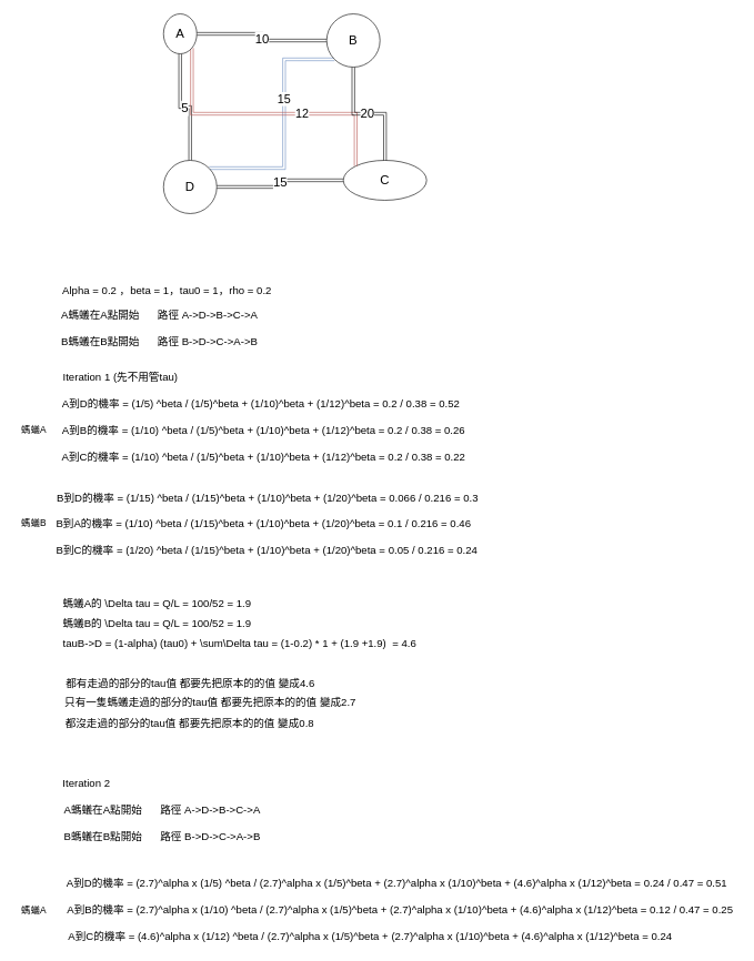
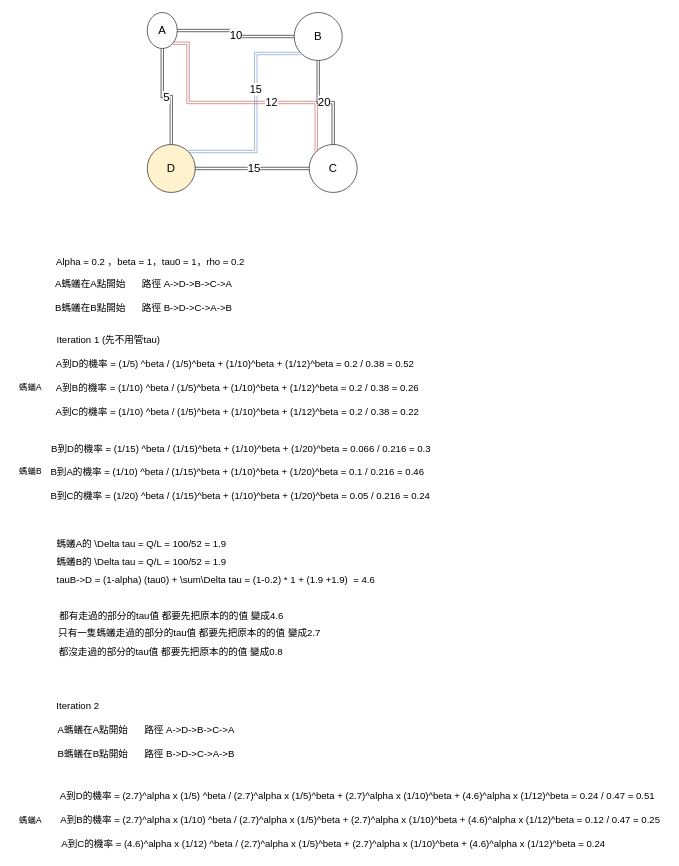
  <mxCell id="0" />
  <mxCell id="1" parent="0" />
  <mxCell id="2" style="edgeStyle=orthogonalEdgeStyle;rounded=0;orthogonalLoop=1;jettySize=auto;html=1;entryX=0.5;entryY=1;entryDx=0;entryDy=0;shape=link;fontSize=19;" parent="1" source="6" target="14" edge="1"><mxGeometry relative="1" as="geometry" /></mxCell>
  <mxCell id="3" value="5" style="edgeLabel;html=1;align=center;verticalAlign=middle;resizable=0;points=[];fontSize=19;" parent="2" vertex="1" connectable="0"><mxGeometry x="0.014" y="1" relative="1" as="geometry"><mxPoint as="offset" /></mxGeometry></mxCell>
  <mxCell id="4" style="edgeStyle=orthogonalEdgeStyle;rounded=0;orthogonalLoop=1;jettySize=auto;html=1;exitX=1;exitY=0;exitDx=0;exitDy=0;entryX=0;entryY=1;entryDx=0;entryDy=0;fillColor=#dae8fc;strokeColor=#6c8ebf;shape=link;" edge="1" parent="1" source="6" target="17"><mxGeometry relative="1" as="geometry"><Array as="points"><mxPoint x="426" y="252" /><mxPoint x="426" y="88" /></Array></mxGeometry></mxCell>
  <mxCell id="5" value="&lt;font style=&quot;font-size: 18px;&quot;&gt;15&lt;/font&gt;" style="edgeLabel;html=1;align=center;verticalAlign=middle;resizable=0;points=[];" vertex="1" connectable="0" parent="4"><mxGeometry x="0.234" y="1" relative="1" as="geometry"><mxPoint as="offset" /></mxGeometry></mxCell>
- <mxCell id="6" value="D" style="ellipse;whiteSpace=wrap;html=1;aspect=fixed;fontSize=19;" parent="1" vertex="1"><mxGeometry x="245" y="240" width="80" height="80" as="geometry" /></mxCell>
+ <mxCell id="6" value="D" style="ellipse;whiteSpace=wrap;html=1;aspect=fixed;fontSize=19;fillColor=#fff2cc;" parent="1" vertex="1"><mxGeometry x="245" y="240" width="80" height="80" as="geometry" /></mxCell>
  <mxCell id="7" style="edgeStyle=orthogonalEdgeStyle;rounded=0;orthogonalLoop=1;jettySize=auto;html=1;entryX=1;entryY=0.5;entryDx=0;entryDy=0;shape=link;fontSize=19;" parent="1" source="9" target="6" edge="1"><mxGeometry relative="1" as="geometry" /></mxCell>
  <mxCell id="8" value="15" style="edgeLabel;html=1;align=center;verticalAlign=middle;resizable=0;points=[];fontSize=19;" parent="7" vertex="1" connectable="0"><mxGeometry x="-0.021" y="-1" relative="1" as="geometry"><mxPoint as="offset" /></mxGeometry></mxCell>
- <mxCell id="9" value="C" style="ellipse;whiteSpace=wrap;html=1;aspect=fixed;fontSize=19;" parent="1" vertex="1"><mxGeometry x="515" y="240" width="125" height="60" as="geometry" /></mxCell>
+ <mxCell id="9" value="C" style="ellipse;whiteSpace=wrap;html=1;aspect=fixed;fontSize=19;" parent="1" vertex="1"><mxGeometry x="515" y="240" width="80" height="80" as="geometry" /></mxCell>
  <mxCell id="10" style="edgeStyle=orthogonalEdgeStyle;rounded=0;orthogonalLoop=1;jettySize=auto;html=1;entryX=0;entryY=0.5;entryDx=0;entryDy=0;shape=link;fontSize=19;" parent="1" source="14" target="17" edge="1"><mxGeometry relative="1" as="geometry" /></mxCell>
  <mxCell id="11" value="10" style="edgeLabel;html=1;align=center;verticalAlign=middle;resizable=0;points=[];fontSize=19;" parent="10" vertex="1" connectable="0"><mxGeometry x="0.021" relative="1" as="geometry"><mxPoint as="offset" /></mxGeometry></mxCell>
  <mxCell id="12" style="edgeStyle=orthogonalEdgeStyle;rounded=0;orthogonalLoop=1;jettySize=auto;html=1;exitX=1;exitY=1;exitDx=0;exitDy=0;entryX=0;entryY=0;entryDx=0;entryDy=0;fillColor=#f8cecc;strokeColor=#b85450;shape=link;" edge="1" parent="1" source="14" target="9"><mxGeometry relative="1" as="geometry"><Array as="points"><mxPoint x="313" y="170" /><mxPoint x="527" y="170" /></Array></mxGeometry></mxCell>
  <mxCell id="13" value="12" style="edgeLabel;html=1;align=center;verticalAlign=middle;resizable=0;points=[];fontSize=18;" vertex="1" connectable="0" parent="12"><mxGeometry x="-0.106" y="1" relative="1" as="geometry"><mxPoint x="75" as="offset" /></mxGeometry></mxCell>
  <mxCell id="14" value="A" style="ellipse;whiteSpace=wrap;html=1;aspect=fixed;fontSize=19;" parent="1" vertex="1"><mxGeometry x="245" y="20" width="50" height="60" as="geometry" /></mxCell>
  <mxCell id="15" style="edgeStyle=orthogonalEdgeStyle;rounded=0;orthogonalLoop=1;jettySize=auto;html=1;entryX=0.5;entryY=0;entryDx=0;entryDy=0;shape=link;fontSize=19;" parent="1" source="17" target="9" edge="1"><mxGeometry relative="1" as="geometry" /></mxCell>
  <mxCell id="16" value="20" style="edgeLabel;html=1;align=center;verticalAlign=middle;resizable=0;points=[];fontSize=19;" parent="15" vertex="1" connectable="0"><mxGeometry x="-0.043" y="1" relative="1" as="geometry"><mxPoint as="offset" /></mxGeometry></mxCell>
  <mxCell id="17" value="B" style="ellipse;whiteSpace=wrap;html=1;aspect=fixed;fontSize=19;" parent="1" vertex="1"><mxGeometry x="490" y="20" width="80" height="80" as="geometry" /></mxCell>
  <mxCell id="18" value="A螞蟻在A點開始" style="text;html=1;align=center;verticalAlign=middle;resizable=0;points=[];autosize=1;strokeColor=none;fillColor=none;fontSize=16;" parent="1" vertex="1"><mxGeometry x="80" y="457" width="140" height="30" as="geometry" /></mxCell>
  <mxCell id="19" value="路徑 A-&amp;gt;D-&amp;gt;B-&amp;gt;C-&amp;gt;A" style="text;html=1;align=center;verticalAlign=middle;resizable=0;points=[];autosize=1;strokeColor=none;fillColor=none;fontSize=16;" parent="1" vertex="1"><mxGeometry x="226" y="457" width="170" height="30" as="geometry" /></mxCell>
  <mxCell id="20" value="A到D的機率 = (1/5) ^beta / (1/5)^beta + (1/10)^beta + (1/12)^beta = 0.2 / 0.38 = 0.52" style="text;html=1;align=center;verticalAlign=middle;resizable=0;points=[];autosize=1;strokeColor=none;fillColor=none;fontSize=16;" parent="1" vertex="1"><mxGeometry x="81" y="590" width="620" height="30" as="geometry" /></mxCell>
  <mxCell id="21" value="Alpha = 0.2 ，beta = 1，tau0 = 1，rho = 0.2" style="text;html=1;align=center;verticalAlign=middle;resizable=0;points=[];autosize=1;strokeColor=none;fillColor=none;fontSize=16;" parent="1" vertex="1"><mxGeometry x="80" y="420" width="340" height="30" as="geometry" /></mxCell>
  <mxCell id="22" value="A到B的機率 = (1/10) ^beta / (1/5)^beta + (1/10)^beta + (1/12)^beta = 0.2 / 0.38 = 0.26" style="text;html=1;align=center;verticalAlign=middle;resizable=0;points=[];autosize=1;strokeColor=none;fillColor=none;fontSize=16;" parent="1" vertex="1"><mxGeometry x="80" y="630" width="630" height="30" as="geometry" /></mxCell>
  <mxCell id="23" value="A到C的機率 = (1/10) ^beta / (1/5)^beta + (1/10)^beta + (1/12)^beta = 0.2 / 0.38 = 0.22" style="text;html=1;align=center;verticalAlign=middle;resizable=0;points=[];autosize=1;strokeColor=none;fillColor=none;fontSize=16;" parent="1" vertex="1"><mxGeometry x="80" y="670" width="630" height="30" as="geometry" /></mxCell>
  <mxCell id="24" value="Iteration 1 (先不用管tau)" style="text;html=1;align=center;verticalAlign=middle;resizable=0;points=[];autosize=1;strokeColor=none;fillColor=none;fontSize=16;" parent="1" vertex="1"><mxGeometry x="80" y="550" width="200" height="30" as="geometry" /></mxCell>
  <mxCell id="25" value="B螞蟻在B點開始" style="text;html=1;align=center;verticalAlign=middle;resizable=0;points=[];autosize=1;strokeColor=none;fillColor=none;fontSize=16;" parent="1" vertex="1"><mxGeometry x="80" y="497" width="140" height="30" as="geometry" /></mxCell>
  <mxCell id="26" value="路徑 B-&amp;gt;D-&amp;gt;C-&amp;gt;A-&amp;gt;B" style="text;html=1;align=center;verticalAlign=middle;resizable=0;points=[];autosize=1;strokeColor=none;fillColor=none;fontSize=16;" parent="1" vertex="1"><mxGeometry x="226" y="497" width="170" height="30" as="geometry" /></mxCell>
  <mxCell id="27" value="螞蟻A" style="text;html=1;align=center;verticalAlign=middle;resizable=0;points=[];autosize=1;strokeColor=none;fillColor=none;fontSize=14;" parent="1" vertex="1"><mxGeometry x="20" y="630" width="60" height="30" as="geometry" /></mxCell>
  <mxCell id="28" value="B到D的機率 = (1/15) ^beta / (1/15)^beta + (1/10)^beta + (1/20)^beta = 0.066 / 0.216 = 0.3" style="text;html=1;align=center;verticalAlign=middle;resizable=0;points=[];autosize=1;strokeColor=none;fillColor=none;fontSize=16;" parent="1" vertex="1"><mxGeometry x="71" y="732" width="660" height="30" as="geometry" /></mxCell>
  <mxCell id="29" value="B到A的機率 = (1/10) ^beta / (1/15)^beta + (1/10)^beta + (1/20)^beta&amp;nbsp;= 0.1 / 0.216&amp;nbsp;= 0.46" style="text;html=1;align=center;verticalAlign=middle;resizable=0;points=[];autosize=1;strokeColor=none;fillColor=none;fontSize=16;" parent="1" vertex="1"><mxGeometry x="70" y="770" width="650" height="30" as="geometry" /></mxCell>
  <mxCell id="30" value="B到C的機率 = (1/20) ^beta / (1/15)^beta + (1/10)^beta + (1/20)^beta&amp;nbsp;= 0.05 / 0.216&amp;nbsp;= 0.24" style="text;html=1;align=center;verticalAlign=middle;resizable=0;points=[];autosize=1;strokeColor=none;fillColor=none;fontSize=16;" parent="1" vertex="1"><mxGeometry x="70" y="810" width="660" height="30" as="geometry" /></mxCell>
  <mxCell id="31" value="螞蟻B" style="text;html=1;align=center;verticalAlign=middle;resizable=0;points=[];autosize=1;strokeColor=none;fillColor=none;fontSize=14;" parent="1" vertex="1"><mxGeometry x="20" y="770" width="60" height="30" as="geometry" /></mxCell>
  <mxCell id="32" value="A到D的機率 = (2.7)^alpha x (1/5) ^beta / (2.7)^alpha x (1/5)^beta + (2.7)^alpha x&amp;nbsp;(1/10)^beta + (4.6)^alpha x&amp;nbsp;(1/12)^beta = 0.24 / 0.47 = 0.51" style="text;html=1;align=center;verticalAlign=middle;resizable=0;points=[];autosize=1;strokeColor=none;fillColor=none;fontSize=16;" parent="1" vertex="1"><mxGeometry x="85" y="1310" width="1020" height="30" as="geometry" /></mxCell>
  <mxCell id="33" value="A到B的機率 = (2.7)^alpha x&amp;nbsp;(1/10) ^beta / (2.7)^alpha x (1/5)^beta + (2.7)^alpha x&amp;nbsp;(1/10)^beta + (4.6)^alpha x&amp;nbsp;(1/12)^beta = 0.12 / 0.47 = 0.25" style="text;html=1;align=center;verticalAlign=middle;resizable=0;points=[];autosize=1;strokeColor=none;fillColor=none;fontSize=16;" parent="1" vertex="1"><mxGeometry x="90" y="1351" width="1020" height="30" as="geometry" /></mxCell>
  <mxCell id="34" value="A到C的機率 = (4.6)^alpha x (1/12) ^beta / (2.7)^alpha x (1/5)^beta + (2.7)^alpha x&amp;nbsp;(1/10)^beta + (4.6)^alpha x&amp;nbsp;(1/12)^beta = 0.24" style="text;html=1;align=center;verticalAlign=middle;resizable=0;points=[];autosize=1;strokeColor=none;fillColor=none;fontSize=16;" parent="1" vertex="1"><mxGeometry x="90" y="1391" width="930" height="30" as="geometry" /></mxCell>
  <mxCell id="35" value="Iteration 2" style="text;html=1;align=center;verticalAlign=middle;resizable=0;points=[];autosize=1;strokeColor=none;fillColor=none;fontSize=16;" parent="1" vertex="1"><mxGeometry x="84" y="1160" width="90" height="30" as="geometry" /></mxCell>
  <mxCell id="36" value="螞蟻A" style="text;html=1;align=center;verticalAlign=middle;resizable=0;points=[];autosize=1;strokeColor=none;fillColor=none;fontSize=14;" parent="1" vertex="1"><mxGeometry x="20" y="1351" width="60" height="30" as="geometry" /></mxCell>
  <mxCell id="37" value="tauB-&amp;gt;D = (1-alpha) (tau0) + \sum\Delta tau = (1-0.2) * 1 + (1.9 +1.9)&amp;nbsp; = 4.6" style="text;html=1;align=center;verticalAlign=middle;resizable=0;points=[];autosize=1;strokeColor=none;fillColor=none;fontSize=16;" parent="1" vertex="1"><mxGeometry x="84" y="950" width="550" height="30" as="geometry" /></mxCell>
  <mxCell id="38" value="螞蟻A的 \Delta tau = Q/L = 100/52 = 1.9" style="text;html=1;align=center;verticalAlign=middle;resizable=0;points=[];autosize=1;strokeColor=none;fillColor=none;fontSize=16;" parent="1" vertex="1"><mxGeometry x="80" y="890" width="310" height="30" as="geometry" /></mxCell>
  <mxCell id="39" value="螞蟻B的 \Delta tau = Q/L = 100/52 = 1.9" style="text;html=1;align=center;verticalAlign=middle;resizable=0;points=[];autosize=1;strokeColor=none;fillColor=none;fontSize=16;" parent="1" vertex="1"><mxGeometry x="80" y="920" width="310" height="30" as="geometry" /></mxCell>
  <mxCell id="40" value="A螞蟻在A點開始" style="text;html=1;align=center;verticalAlign=middle;resizable=0;points=[];autosize=1;strokeColor=none;fillColor=none;fontSize=16;" parent="1" vertex="1"><mxGeometry x="84" y="1200" width="140" height="30" as="geometry" /></mxCell>
  <mxCell id="41" value="路徑 A-&amp;gt;D-&amp;gt;B-&amp;gt;C-&amp;gt;A" style="text;html=1;align=center;verticalAlign=middle;resizable=0;points=[];autosize=1;strokeColor=none;fillColor=none;fontSize=16;" parent="1" vertex="1"><mxGeometry x="230" y="1200" width="170" height="30" as="geometry" /></mxCell>
  <mxCell id="42" value="B螞蟻在B點開始" style="text;html=1;align=center;verticalAlign=middle;resizable=0;points=[];autosize=1;strokeColor=none;fillColor=none;fontSize=16;" parent="1" vertex="1"><mxGeometry x="84" y="1240" width="140" height="30" as="geometry" /></mxCell>
  <mxCell id="43" value="路徑 B-&amp;gt;D-&amp;gt;C-&amp;gt;A-&amp;gt;B" style="text;html=1;align=center;verticalAlign=middle;resizable=0;points=[];autosize=1;strokeColor=none;fillColor=none;fontSize=16;" parent="1" vertex="1"><mxGeometry x="230" y="1240" width="170" height="30" as="geometry" /></mxCell>
  <mxCell id="44" value="都有走過的部分的tau值 都要先把原本的的值 變成4.6" style="text;html=1;align=center;verticalAlign=middle;resizable=0;points=[];autosize=1;strokeColor=none;fillColor=none;fontSize=16;" vertex="1" parent="1"><mxGeometry x="85" y="1010" width="400" height="30" as="geometry" /></mxCell>
  <mxCell id="45" value="只有一隻螞蟻走過的部分的tau值 都要先把原本的的值 變成2.7" style="text;html=1;align=center;verticalAlign=middle;resizable=0;points=[];autosize=1;strokeColor=none;fillColor=none;fontSize=16;" vertex="1" parent="1"><mxGeometry x="85" y="1039" width="460" height="30" as="geometry" /></mxCell>
  <mxCell id="46" value="都沒走過的部分的tau值 都要先把原本的的值 變成0.8" style="text;html=1;align=center;verticalAlign=middle;resizable=0;points=[];autosize=1;strokeColor=none;fillColor=none;fontSize=16;" vertex="1" parent="1"><mxGeometry x="84" y="1070" width="400" height="30" as="geometry" /></mxCell>
